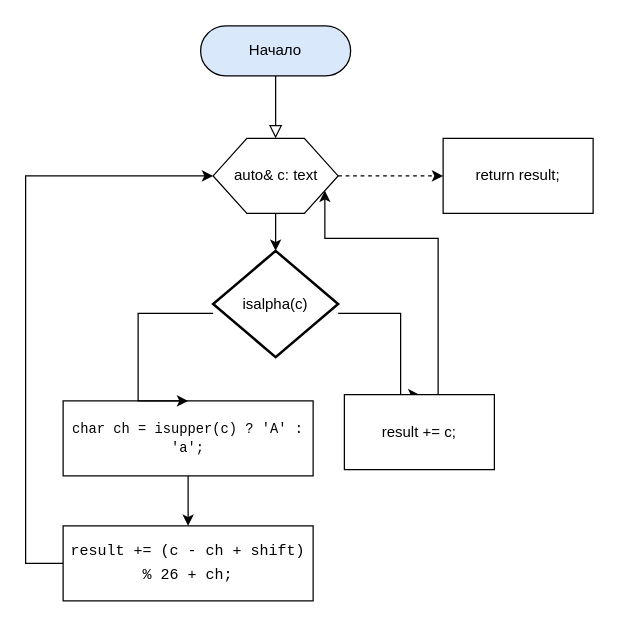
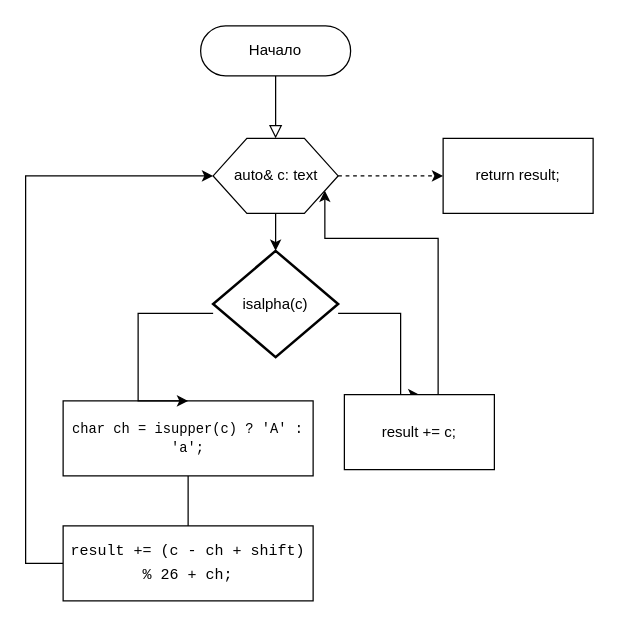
  <mxCell id="0" />
  <mxCell id="1" parent="0" />
  <mxCell id="2" value="" style="rounded=0;html=1;jettySize=auto;orthogonalLoop=1;fontSize=11;endArrow=block;endFill=0;endSize=8;strokeWidth=1;shadow=0;labelBackgroundColor=none;edgeStyle=orthogonalEdgeStyle;" parent="1" source="3" edge="1"><mxGeometry relative="1" as="geometry"><mxPoint x="220" y="110" as="targetPoint" /></mxGeometry></mxCell>
- <mxCell id="3" value="Начало" style="rounded=1;whiteSpace=wrap;html=1;fontSize=12;glass=0;strokeWidth=1;shadow=0;arcSize=50;fillColor=#dae8fc;" parent="1" vertex="1"><mxGeometry x="160" y="20" width="120" height="40" as="geometry" /></mxCell>
+ <mxCell id="3" value="Начало" style="rounded=1;whiteSpace=wrap;html=1;fontSize=12;glass=0;strokeWidth=1;shadow=0;arcSize=50;" parent="1" vertex="1"><mxGeometry x="160" y="20" width="120" height="40" as="geometry" /></mxCell>
  <mxCell id="4" style="edgeStyle=orthogonalEdgeStyle;rounded=0;orthogonalLoop=1;jettySize=auto;html=1;entryX=0;entryY=0.5;entryDx=0;entryDy=0;dashed=1;" edge="1" parent="1" source="5" target="16"><mxGeometry relative="1" as="geometry"><mxPoint x="350" y="140" as="targetPoint" /></mxGeometry></mxCell>
  <mxCell id="5" value="auto&amp;amp; c: text" style="verticalLabelPosition=middle;verticalAlign=middle;html=1;shape=hexagon;perimeter=hexagonPerimeter2;arcSize=6;size=0.27;labelPosition=center;align=center;" vertex="1" parent="1"><mxGeometry x="170" y="110" width="100" height="60" as="geometry" /></mxCell>
- <mxCell id="6" style="edgeStyle=orthogonalEdgeStyle;rounded=0;orthogonalLoop=1;jettySize=auto;html=1;entryX=0.5;entryY=0;entryDx=0;entryDy=0;" edge="1" parent="1" source="7" target="9"><mxGeometry relative="1" as="geometry" /></mxCell>
+ <mxCell id="6" style="edgeStyle=orthogonalEdgeStyle;rounded=0;orthogonalLoop=1;jettySize=auto;html=1;entryX=0.5;entryY=0;entryDx=0;entryDy=0;endArrow=none;" edge="1" parent="1" source="7" target="9"><mxGeometry relative="1" as="geometry" /></mxCell>
  <mxCell id="7" value="&lt;div style=&quot;font-family: Consolas, &amp;quot;Courier New&amp;quot;, monospace; font-weight: normal; font-size: 11px; line-height: 136%;&quot;&gt;&lt;div style=&quot;line-height: 136%; font-size: 11px;&quot;&gt;&lt;font style=&quot;font-size: 11px;&quot;&gt;&lt;span style=&quot;font-size: 11px;&quot;&gt;char ch = isupper(c) ? 'A' : 'a';&lt;/span&gt;&lt;/font&gt;&lt;/div&gt;&lt;/div&gt;" style="rounded=0;whiteSpace=wrap;html=1;fontColor=default;labelBackgroundColor=none;fontSize=11;" vertex="1" parent="1"><mxGeometry x="50" y="320" width="200" height="60" as="geometry" /></mxCell>
  <mxCell id="8" style="edgeStyle=orthogonalEdgeStyle;rounded=0;orthogonalLoop=1;jettySize=auto;html=1;entryX=0;entryY=0.5;entryDx=0;entryDy=0;" edge="1" parent="1" source="9" target="5"><mxGeometry relative="1" as="geometry"><Array as="points"><mxPoint x="20" y="450" /><mxPoint x="20" y="140" /></Array></mxGeometry></mxCell>
  <mxCell id="9" value="&lt;div style=&quot;font-family: Consolas, &amp;quot;Courier New&amp;quot;, monospace; font-weight: normal; font-size: 12px; line-height: 19px;&quot;&gt;&lt;div style=&quot;font-size: 12px;&quot;&gt;&lt;span style=&quot;font-size: 12px;&quot;&gt;&lt;span style=&quot;font-size: 12px;&quot;&gt;result&lt;/span&gt;&lt;span style=&quot;font-size: 12px;&quot;&gt; &lt;/span&gt;&lt;span style=&quot;font-size: 12px;&quot;&gt;+=&lt;/span&gt;&lt;span style=&quot;font-size: 12px;&quot;&gt; (&lt;/span&gt;&lt;span style=&quot;font-size: 12px;&quot;&gt;c&lt;/span&gt;&lt;span style=&quot;font-size: 12px;&quot;&gt; &lt;/span&gt;&lt;span style=&quot;font-size: 12px;&quot;&gt;-&lt;/span&gt;&lt;span style=&quot;font-size: 12px;&quot;&gt; &lt;/span&gt;&lt;span style=&quot;font-size: 12px;&quot;&gt;ch&lt;/span&gt;&lt;span style=&quot;font-size: 12px;&quot;&gt; &lt;/span&gt;&lt;span style=&quot;font-size: 12px;&quot;&gt;+&lt;/span&gt;&lt;span style=&quot;font-size: 12px;&quot;&gt; &lt;/span&gt;&lt;span style=&quot;font-size: 12px;&quot;&gt;shift&lt;/span&gt;&lt;span style=&quot;font-size: 12px;&quot;&gt;) &lt;/span&gt;&lt;span style=&quot;font-size: 12px;&quot;&gt;%&lt;/span&gt;&lt;span style=&quot;font-size: 12px;&quot;&gt; &lt;/span&gt;&lt;span style=&quot;font-size: 12px;&quot;&gt;26&lt;/span&gt;&lt;span style=&quot;font-size: 12px;&quot;&gt; &lt;/span&gt;&lt;span style=&quot;font-size: 12px;&quot;&gt;+&lt;/span&gt;&lt;span style=&quot;font-size: 12px;&quot;&gt; &lt;/span&gt;&lt;span style=&quot;font-size: 12px;&quot;&gt;ch&lt;/span&gt;&lt;span style=&quot;font-size: 12px;&quot;&gt;;&lt;/span&gt;&lt;/span&gt;&lt;/div&gt;&lt;/div&gt;" style="rounded=0;whiteSpace=wrap;html=1;fontColor=#000000;labelBackgroundColor=none;fontSize=12;" vertex="1" parent="1"><mxGeometry x="50" y="420" width="200" height="60" as="geometry" /></mxCell>
  <mxCell id="10" style="edgeStyle=orthogonalEdgeStyle;rounded=0;orthogonalLoop=1;jettySize=auto;html=1;entryX=0.5;entryY=0;entryDx=0;entryDy=0;" edge="1" parent="1" source="12" target="7"><mxGeometry relative="1" as="geometry"><Array as="points"><mxPoint x="110" y="250" /></Array></mxGeometry></mxCell>
  <mxCell id="11" style="edgeStyle=orthogonalEdgeStyle;rounded=0;orthogonalLoop=1;jettySize=auto;html=1;entryX=0.5;entryY=0;entryDx=0;entryDy=0;" edge="1" parent="1" source="12" target="15"><mxGeometry relative="1" as="geometry"><Array as="points"><mxPoint x="320" y="250" /></Array></mxGeometry></mxCell>
  <mxCell id="12" value="isalpha(c)" style="strokeWidth=2;html=1;shape=mxgraph.flowchart.decision;whiteSpace=wrap;" vertex="1" parent="1"><mxGeometry x="170" y="200" width="100" height="85" as="geometry" /></mxCell>
  <mxCell id="13" style="edgeStyle=orthogonalEdgeStyle;rounded=0;orthogonalLoop=1;jettySize=auto;html=1;entryX=0.5;entryY=0;entryDx=0;entryDy=0;entryPerimeter=0;" edge="1" parent="1" source="5" target="12"><mxGeometry relative="1" as="geometry" /></mxCell>
  <mxCell id="14" style="edgeStyle=orthogonalEdgeStyle;rounded=0;orthogonalLoop=1;jettySize=auto;html=1;entryX=1;entryY=0.75;entryDx=0;entryDy=0;" edge="1" parent="1" source="15" target="5"><mxGeometry relative="1" as="geometry"><Array as="points"><mxPoint x="350" y="190" /><mxPoint x="259" y="190" /></Array></mxGeometry></mxCell>
  <mxCell id="15" value="result += c;" style="rounded=0;whiteSpace=wrap;html=1;" vertex="1" parent="1"><mxGeometry x="275" y="315" width="120" height="60" as="geometry" /></mxCell>
  <mxCell id="16" value="return result;" style="rounded=0;whiteSpace=wrap;html=1;" vertex="1" parent="1"><mxGeometry x="354" y="110" width="120" height="60" as="geometry" /></mxCell>
